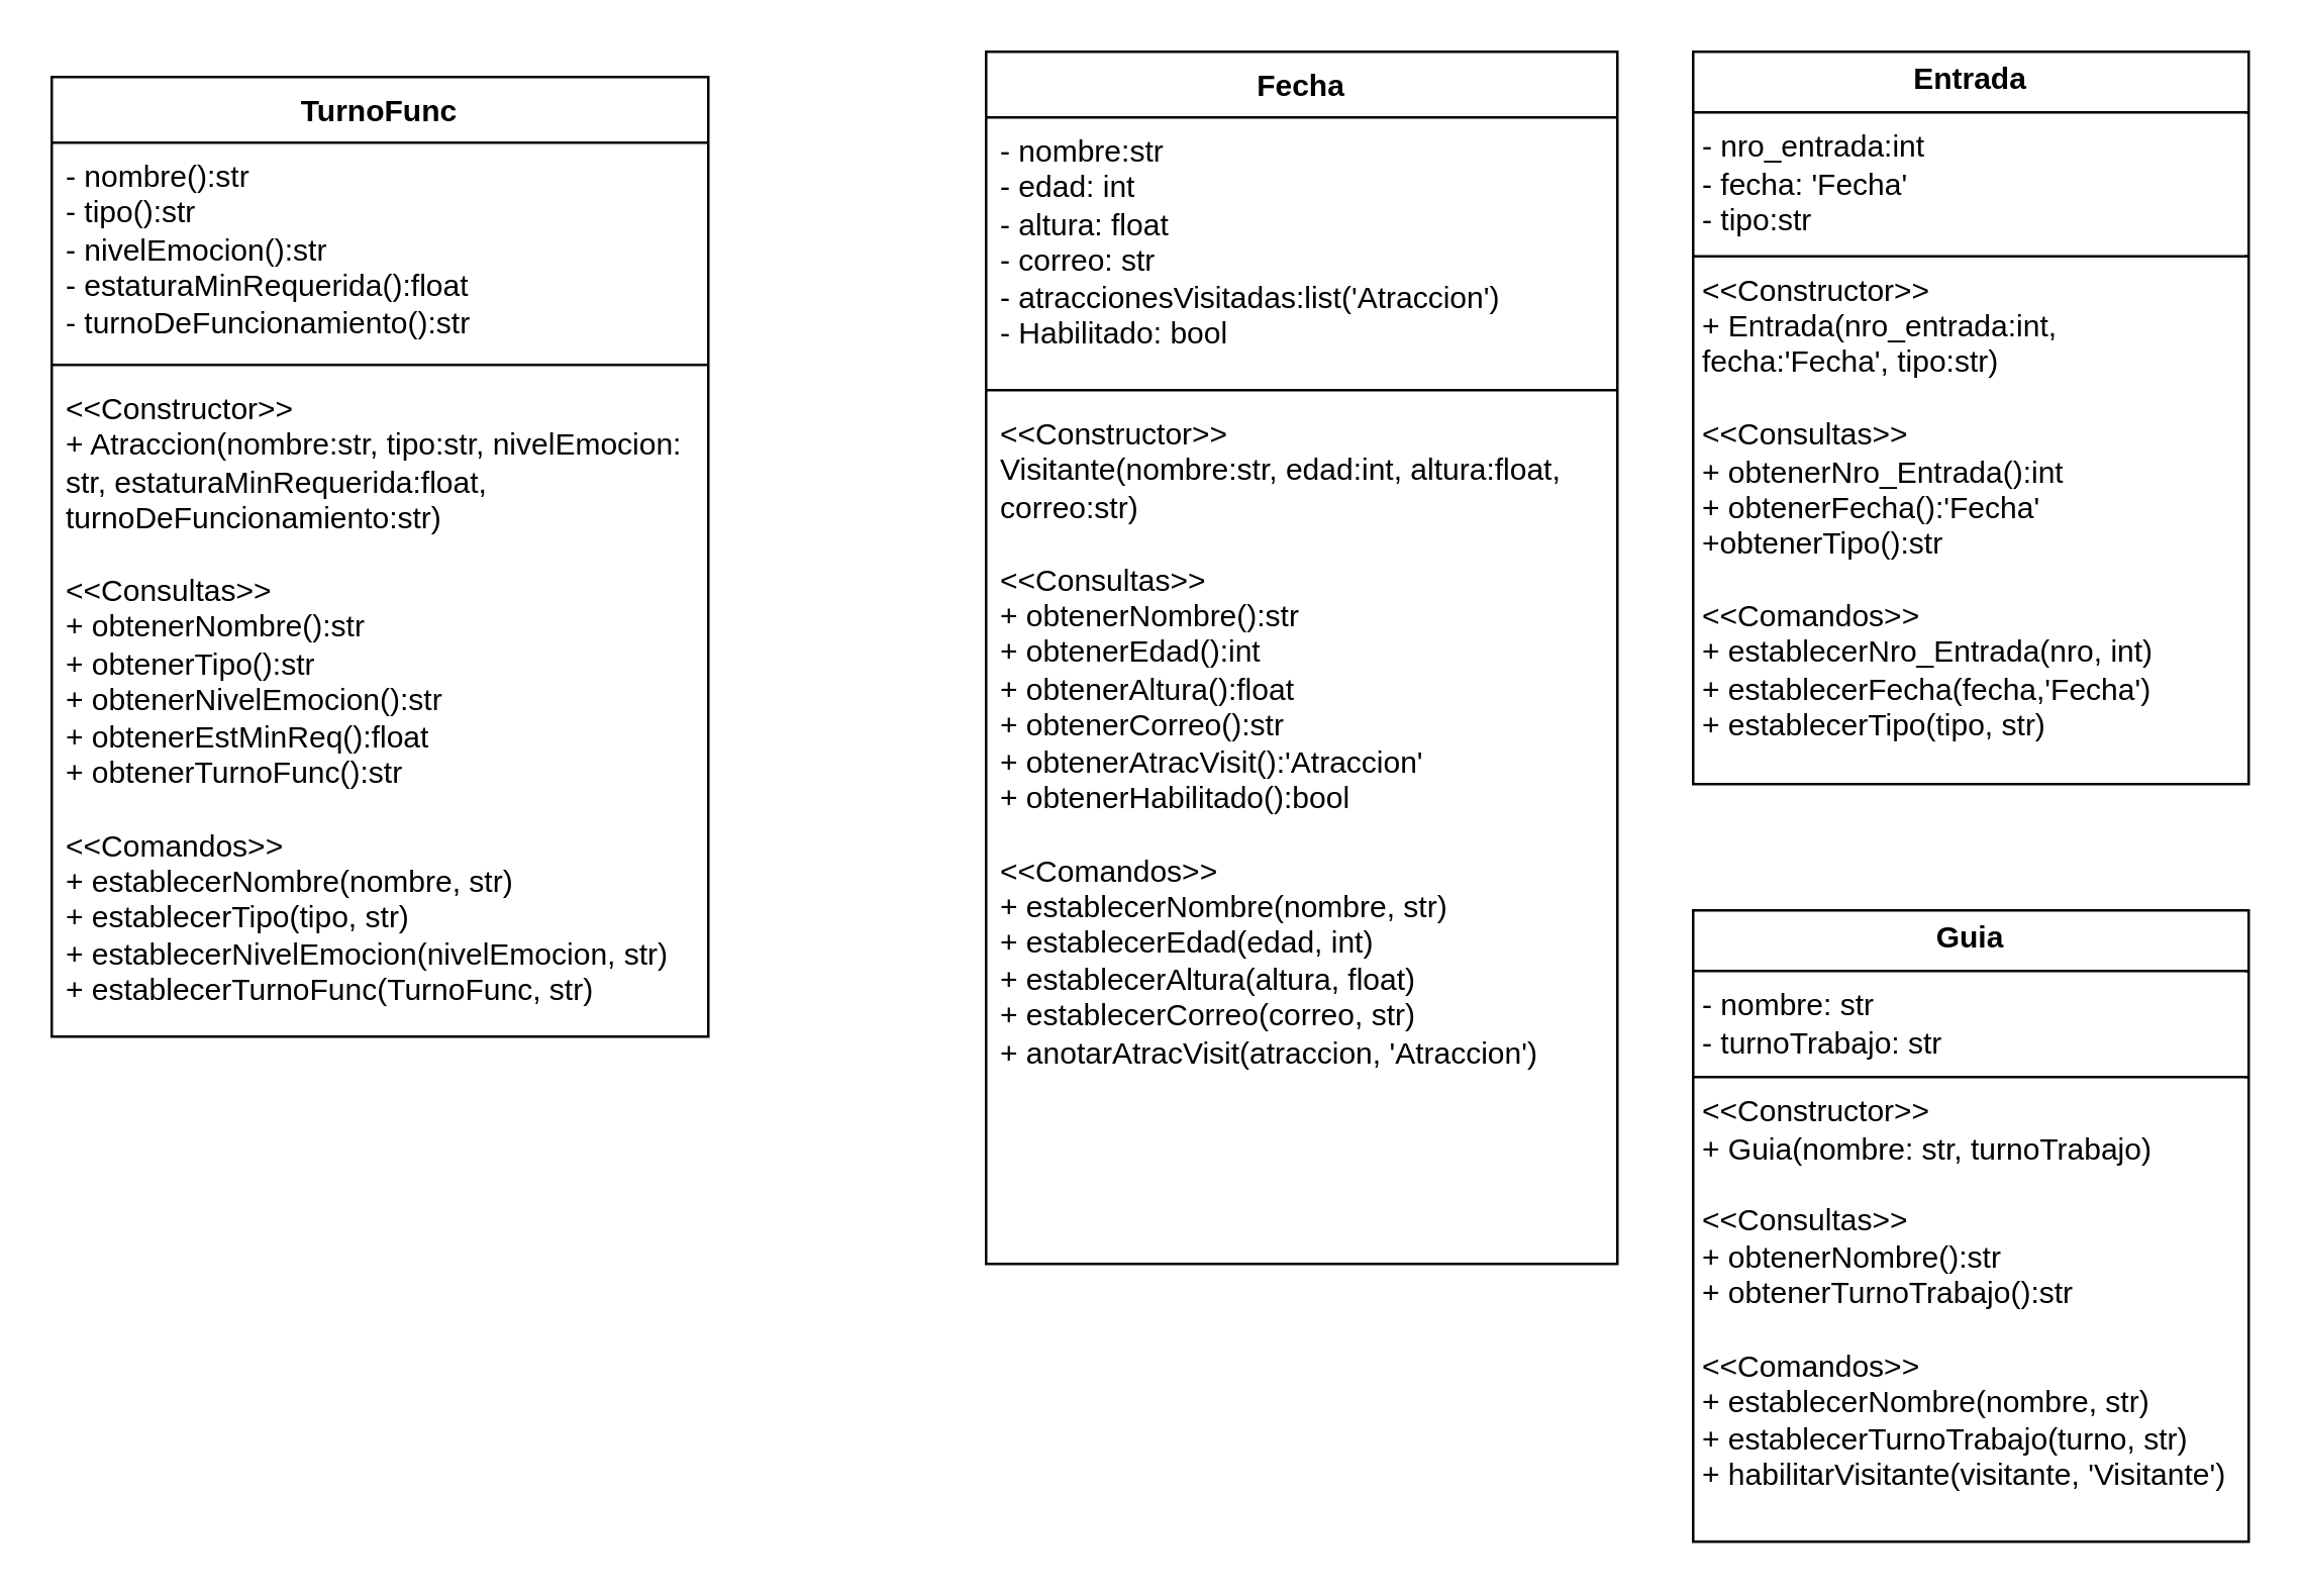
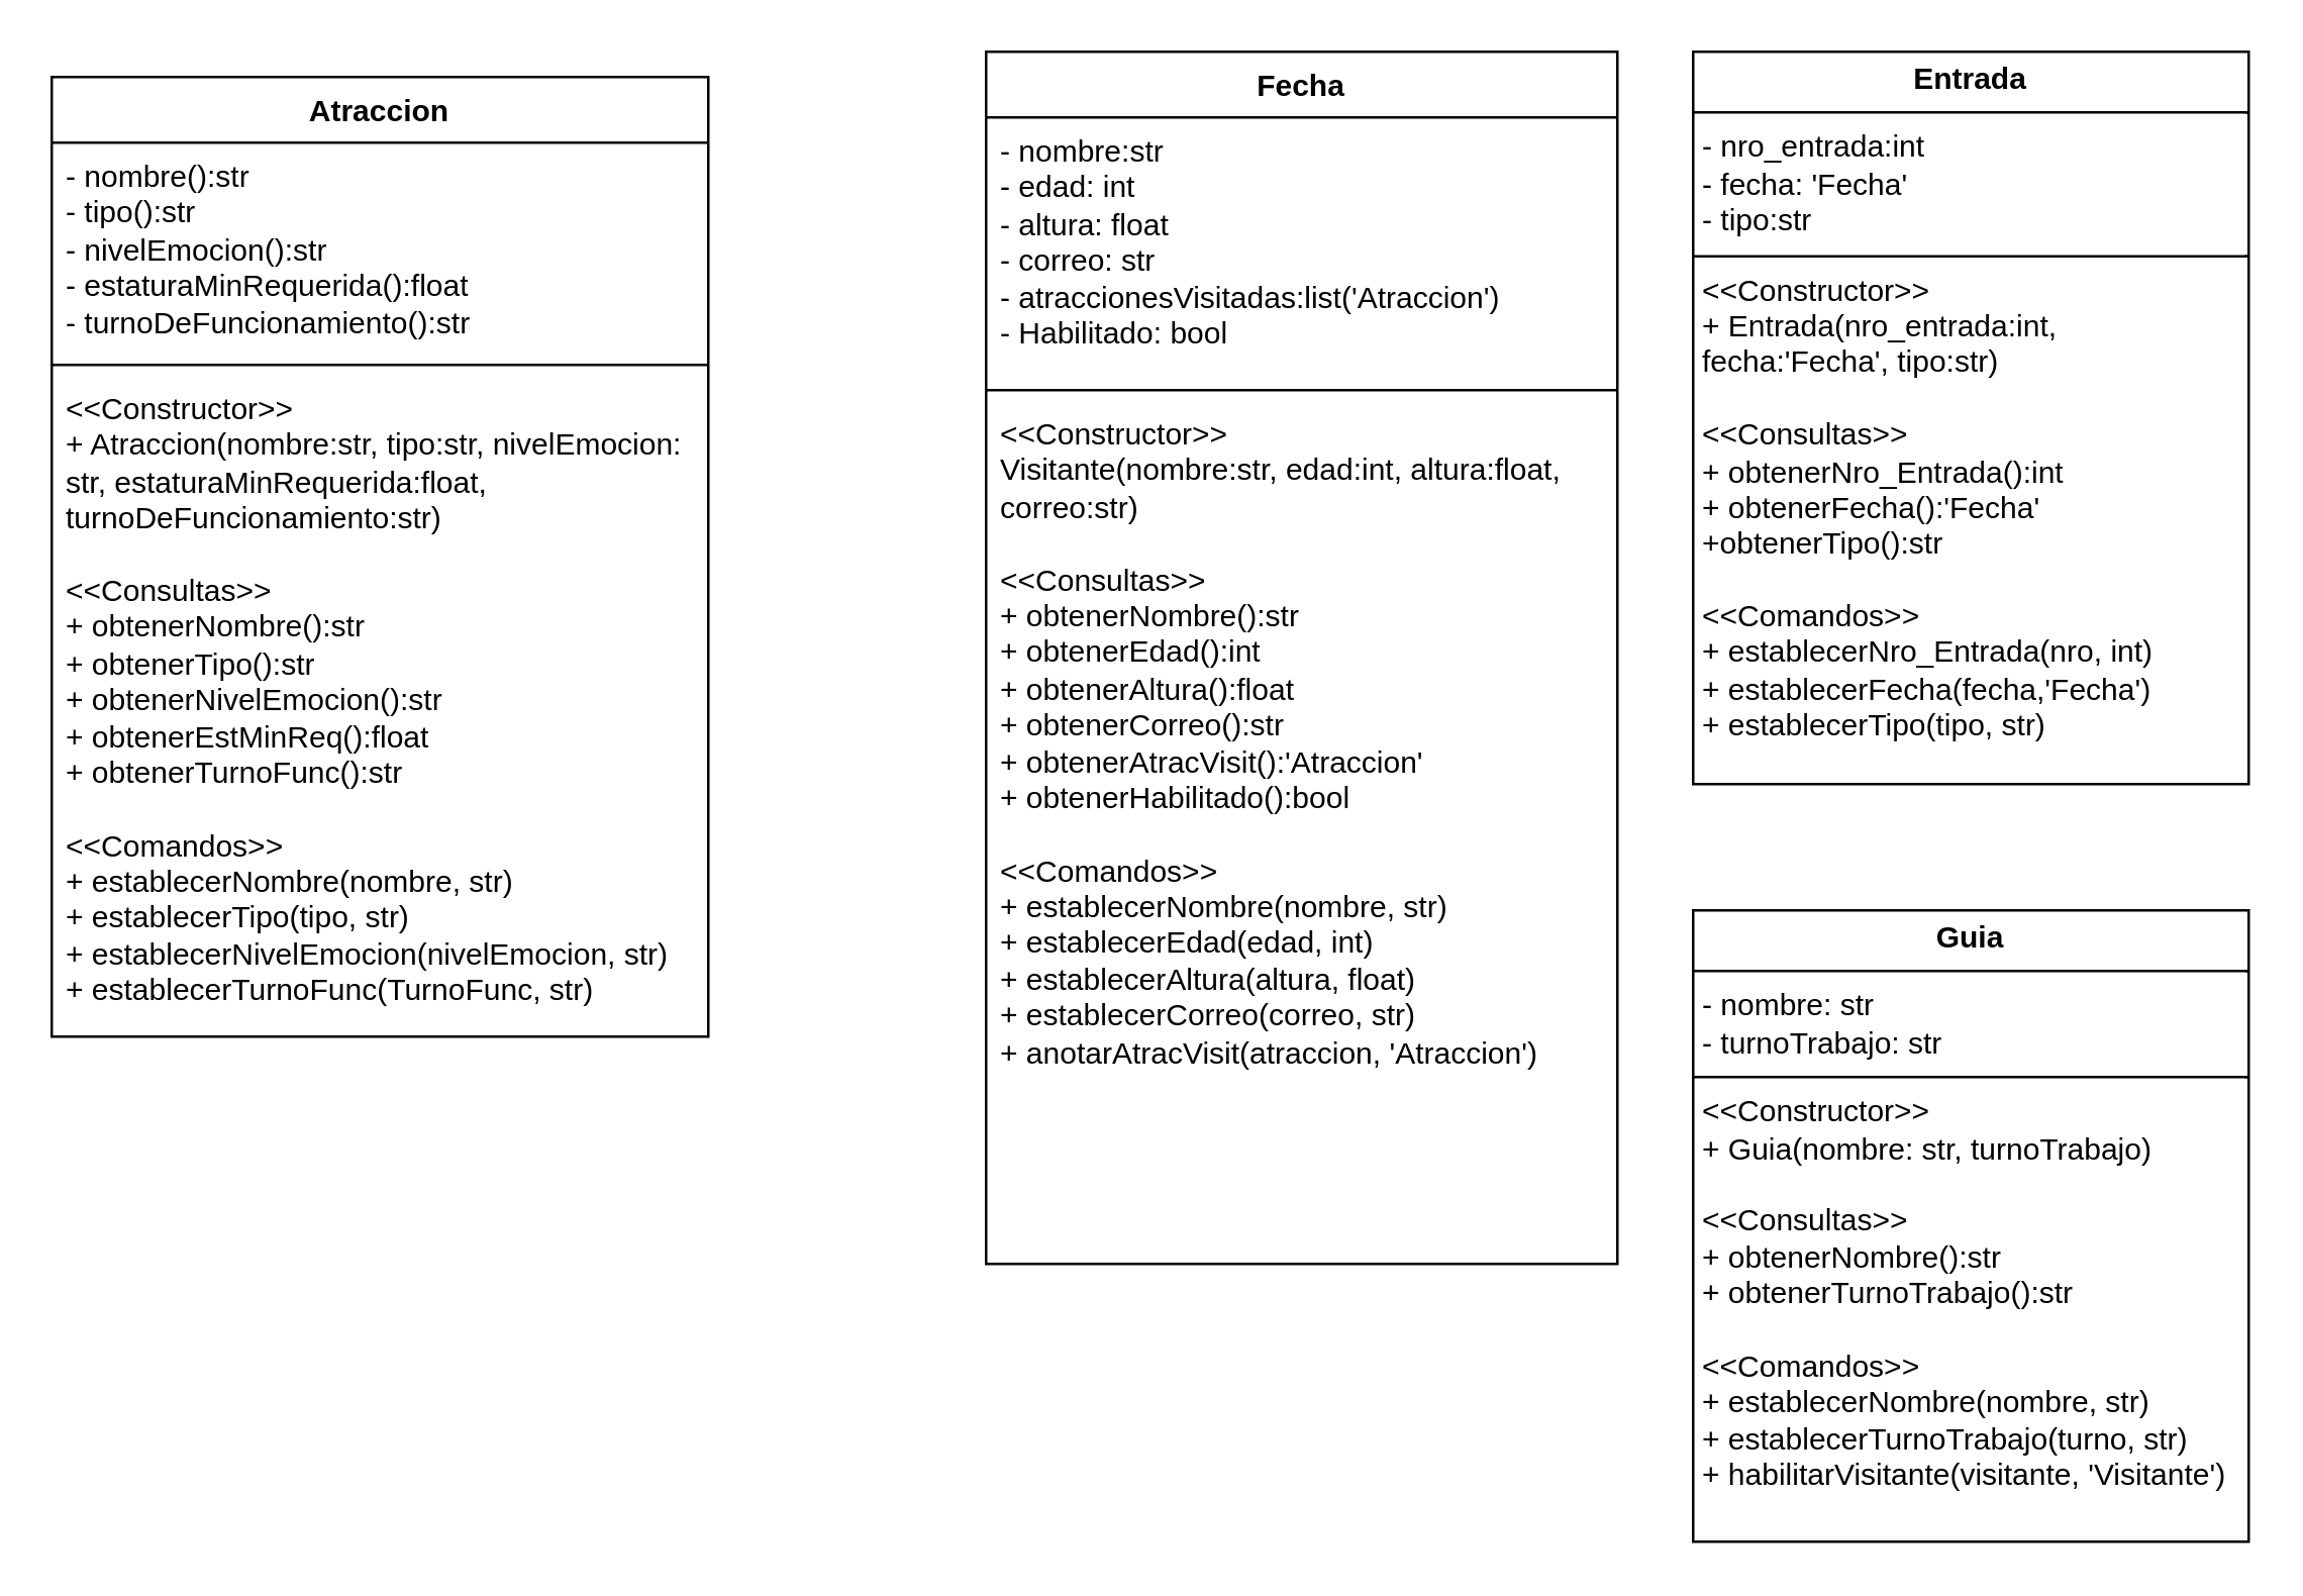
  <mxCell id="0" />
  <mxCell id="1" parent="0" />
  <mxCell id="2" value="&lt;p style=&quot;margin:0px;margin-top:4px;text-align:center;&quot;&gt;&lt;b&gt;Entrada&lt;/b&gt;&lt;/p&gt;&lt;hr size=&quot;1&quot; style=&quot;border-style:solid;&quot;&gt;&lt;p style=&quot;margin:0px;margin-left:4px;&quot;&gt;- nro_entrada:int&lt;/p&gt;&lt;p style=&quot;margin:0px;margin-left:4px;&quot;&gt;- fecha: 'Fecha'&lt;/p&gt;&lt;p style=&quot;margin:0px;margin-left:4px;&quot;&gt;- tipo:str&lt;/p&gt;&lt;hr size=&quot;1&quot; style=&quot;border-style:solid;&quot;&gt;&lt;p style=&quot;margin:0px;margin-left:4px;&quot;&gt;&amp;lt;&amp;lt;Constructor&amp;gt;&amp;gt;&lt;/p&gt;&lt;p style=&quot;margin:0px;margin-left:4px;&quot;&gt;+ Entrada(nro_entrada:int, fecha:'Fecha', tipo:str)&lt;/p&gt;&lt;p style=&quot;margin:0px;margin-left:4px;&quot;&gt;&lt;br&gt;&lt;/p&gt;&lt;p style=&quot;margin:0px;margin-left:4px;&quot;&gt;&amp;lt;&amp;lt;Consultas&amp;gt;&amp;gt;&lt;/p&gt;&lt;p style=&quot;margin:0px;margin-left:4px;&quot;&gt;+ obtenerNro_Entrada():int&lt;/p&gt;&lt;p style=&quot;margin:0px;margin-left:4px;&quot;&gt;+ obtenerFecha():'Fecha'&lt;/p&gt;&lt;p style=&quot;margin:0px;margin-left:4px;&quot;&gt;+obtenerTipo():str&lt;/p&gt;&lt;p style=&quot;margin:0px;margin-left:4px;&quot;&gt;&lt;br&gt;&lt;/p&gt;&lt;p style=&quot;margin:0px;margin-left:4px;&quot;&gt;&amp;lt;&amp;lt;Comandos&amp;gt;&amp;gt;&lt;/p&gt;&lt;p style=&quot;margin:0px;margin-left:4px;&quot;&gt;+ establecerNro_Entrada(nro, int)&lt;/p&gt;&lt;p style=&quot;margin:0px;margin-left:4px;&quot;&gt;+ establecerFecha(fecha,'Fecha')&lt;/p&gt;&lt;p style=&quot;margin:0px;margin-left:4px;&quot;&gt;+ establecerTipo(tipo, str)&lt;/p&gt;" style="verticalAlign=top;align=left;overflow=fill;html=1;whiteSpace=wrap;" parent="1" vertex="1"><mxGeometry x="670" y="20" width="220" height="290" as="geometry" /></mxCell>
  <mxCell id="3" value="&lt;p style=&quot;margin:0px;margin-top:4px;text-align:center;&quot;&gt;&lt;b&gt;Guia&lt;/b&gt;&lt;/p&gt;&lt;hr size=&quot;1&quot; style=&quot;border-style:solid;&quot;&gt;&lt;p style=&quot;margin:0px;margin-left:4px;&quot;&gt;- nombre: str&lt;/p&gt;&lt;p style=&quot;margin:0px;margin-left:4px;&quot;&gt;- turnoTrabajo: str&lt;/p&gt;&lt;hr size=&quot;1&quot; style=&quot;border-style:solid;&quot;&gt;&lt;p style=&quot;margin:0px;margin-left:4px;&quot;&gt;&amp;lt;&amp;lt;Constructor&amp;gt;&amp;gt;&lt;/p&gt;&lt;p style=&quot;margin:0px;margin-left:4px;&quot;&gt;+ Guia(nombre: str, turnoTrabajo)&lt;/p&gt;&lt;p style=&quot;margin:0px;margin-left:4px;&quot;&gt;&lt;br&gt;&lt;/p&gt;&lt;p style=&quot;margin:0px;margin-left:4px;&quot;&gt;&amp;lt;&amp;lt;Consultas&amp;gt;&amp;gt;&lt;/p&gt;&lt;p style=&quot;margin:0px;margin-left:4px;&quot;&gt;+ obtenerNombre():str&lt;/p&gt;&lt;p style=&quot;margin:0px;margin-left:4px;&quot;&gt;+ obtenerTurnoTrabajo():str&lt;/p&gt;&lt;p style=&quot;margin:0px;margin-left:4px;&quot;&gt;&lt;br&gt;&lt;/p&gt;&lt;p style=&quot;margin:0px;margin-left:4px;&quot;&gt;&amp;lt;&amp;lt;Comandos&amp;gt;&amp;gt;&lt;/p&gt;&lt;p style=&quot;margin:0px;margin-left:4px;&quot;&gt;+ establecerNombre(nombre, str)&lt;/p&gt;&lt;p style=&quot;margin:0px;margin-left:4px;&quot;&gt;+ establecerTurnoTrabajo(turno, str)&lt;/p&gt;&lt;p style=&quot;margin:0px;margin-left:4px;&quot;&gt;+ habilitarVisitante(visitante, 'Visitante'&lt;span style=&quot;background-color: initial;&quot;&gt;)&lt;/span&gt;&lt;/p&gt;&lt;p style=&quot;margin:0px;margin-left:4px;&quot;&gt;&lt;br&gt;&lt;/p&gt;" style="verticalAlign=top;align=left;overflow=fill;html=1;whiteSpace=wrap;" parent="1" vertex="1"><mxGeometry x="670" y="360" width="220" height="250" as="geometry" /></mxCell>
- <mxCell id="4" value="TurnoFunc" style="swimlane;fontStyle=1;align=center;verticalAlign=top;childLayout=stackLayout;horizontal=1;startSize=26;horizontalStack=0;resizeParent=1;resizeParentMax=0;resizeLast=0;collapsible=1;marginBottom=0;whiteSpace=wrap;html=1;" parent="1" vertex="1"><mxGeometry x="20" y="30" width="260" height="380" as="geometry" /></mxCell>
+ <mxCell id="4" value="Atraccion" style="swimlane;fontStyle=1;align=center;verticalAlign=top;childLayout=stackLayout;horizontal=1;startSize=26;horizontalStack=0;resizeParent=1;resizeParentMax=0;resizeLast=0;collapsible=1;marginBottom=0;whiteSpace=wrap;html=1;" parent="1" vertex="1"><mxGeometry x="20" y="30" width="260" height="380" as="geometry" /></mxCell>
  <mxCell id="5" value="- nombre():str&lt;div&gt;- tipo():str&lt;/div&gt;&lt;div&gt;- nivelEmocion():str&lt;/div&gt;&lt;div&gt;- estaturaMinRequerida():float&lt;/div&gt;&lt;div&gt;- turnoDeFuncionamiento():str&lt;/div&gt;" style="text;strokeColor=none;fillColor=none;align=left;verticalAlign=top;spacingLeft=4;spacingRight=4;overflow=hidden;rotatable=0;points=[[0,0.5],[1,0.5]];portConstraint=eastwest;whiteSpace=wrap;html=1;" parent="4" vertex="1"><mxGeometry y="26" width="260" height="84" as="geometry" /></mxCell>
  <mxCell id="6" value="" style="line;strokeWidth=1;fillColor=none;align=left;verticalAlign=middle;spacingTop=-1;spacingLeft=3;spacingRight=3;rotatable=0;labelPosition=right;points=[];portConstraint=eastwest;strokeColor=inherit;" parent="4" vertex="1"><mxGeometry y="110" width="260" height="8" as="geometry" /></mxCell>
  <mxCell id="7" value="&amp;lt;&amp;lt;Constructor&amp;gt;&amp;gt;&lt;div&gt;+ Atraccion(nombre:str, tipo:str, nivelEmocion: str, estaturaMinRequerida:float, turnoDeFuncionamiento:str)&lt;/div&gt;&lt;div&gt;&lt;br&gt;&lt;/div&gt;&lt;div&gt;&amp;lt;&amp;lt;Consultas&amp;gt;&amp;gt;&lt;/div&gt;&lt;div&gt;+ obtenerNombre():str&lt;/div&gt;&lt;div&gt;+ obtenerTipo():str&lt;/div&gt;&lt;div&gt;+ obtenerNivelEmocion():str&lt;/div&gt;&lt;div&gt;+ obtenerEstMinReq():float&lt;/div&gt;&lt;div&gt;+ obtenerTurnoFunc():str&lt;/div&gt;&lt;div&gt;&lt;br&gt;&lt;/div&gt;&lt;div&gt;&amp;lt;&amp;lt;Comandos&amp;gt;&amp;gt;&lt;/div&gt;&lt;div&gt;+ establecerNombre(nombre, str)&lt;/div&gt;&lt;div&gt;+ establecerTipo(tipo, str)&lt;/div&gt;&lt;div&gt;+ establecerNivelEmocion(nivelEmocion, str)&lt;/div&gt;&lt;div&gt;+ establecerTurnoFunc(TurnoFunc, str)&lt;/div&gt;" style="text;strokeColor=none;fillColor=none;align=left;verticalAlign=top;spacingLeft=4;spacingRight=4;overflow=hidden;rotatable=0;points=[[0,0.5],[1,0.5]];portConstraint=eastwest;whiteSpace=wrap;html=1;" parent="4" vertex="1"><mxGeometry y="118" width="260" height="262" as="geometry" /></mxCell>
  <mxCell id="8" value="Fecha" style="swimlane;fontStyle=1;align=center;verticalAlign=top;childLayout=stackLayout;horizontal=1;startSize=26;horizontalStack=0;resizeParent=1;resizeParentMax=0;resizeLast=0;collapsible=1;marginBottom=0;whiteSpace=wrap;html=1;" vertex="1" parent="1"><mxGeometry x="390" y="20" width="250" height="480" as="geometry" /></mxCell>
  <mxCell id="9" value="- nombre:str&lt;div&gt;- edad: int&lt;/div&gt;&lt;div&gt;- altura: float&lt;/div&gt;&lt;div&gt;- correo: str&lt;/div&gt;&lt;div&gt;- atraccionesVisitadas:list('Atraccion')&lt;/div&gt;&lt;div&gt;- Habilitado: bool&lt;/div&gt;" style="text;strokeColor=none;fillColor=none;align=left;verticalAlign=top;spacingLeft=4;spacingRight=4;overflow=hidden;rotatable=0;points=[[0,0.5],[1,0.5]];portConstraint=eastwest;whiteSpace=wrap;html=1;" vertex="1" parent="8"><mxGeometry y="26" width="250" height="104" as="geometry" /></mxCell>
  <mxCell id="10" value="" style="line;strokeWidth=1;fillColor=none;align=left;verticalAlign=middle;spacingTop=-1;spacingLeft=3;spacingRight=3;rotatable=0;labelPosition=right;points=[];portConstraint=eastwest;strokeColor=inherit;" vertex="1" parent="8"><mxGeometry y="130" width="250" height="8" as="geometry" /></mxCell>
  <mxCell id="11" value="&amp;lt;&amp;lt;Constructor&amp;gt;&amp;gt;&lt;div&gt;Visitante(nombre:str, edad:int, altura:float, correo:str)&lt;/div&gt;&lt;div&gt;&lt;br&gt;&lt;/div&gt;&lt;div&gt;&amp;lt;&amp;lt;Consultas&amp;gt;&amp;gt;&lt;/div&gt;&lt;div&gt;+ obtenerNombre():str&lt;/div&gt;&lt;div&gt;+ obtenerEdad():int&lt;/div&gt;&lt;div&gt;+ obtenerAltura():float&lt;/div&gt;&lt;div&gt;+ obtenerCorreo():str&lt;/div&gt;&lt;div&gt;+ obtenerAtracVisit():'Atraccion'&lt;/div&gt;&lt;div&gt;+ obtenerHabilitado():bool&lt;/div&gt;&lt;div&gt;&lt;br&gt;&lt;/div&gt;&lt;div&gt;&amp;lt;&amp;lt;Comandos&amp;gt;&amp;gt;&lt;/div&gt;&lt;div&gt;+ establecerNombre(nombre, str)&lt;/div&gt;&lt;div&gt;+ establecerEdad(edad, int)&lt;/div&gt;&lt;div&gt;+ establecerAltura(altura, float)&lt;/div&gt;&lt;div&gt;+ establecerCorreo(correo, str)&lt;/div&gt;&lt;div&gt;+ anotarAtracVisit(atraccion, 'Atraccion')&lt;/div&gt;&lt;div&gt;&lt;br&gt;&lt;/div&gt;" style="text;strokeColor=none;fillColor=none;align=left;verticalAlign=top;spacingLeft=4;spacingRight=4;overflow=hidden;rotatable=0;points=[[0,0.5],[1,0.5]];portConstraint=eastwest;whiteSpace=wrap;html=1;" vertex="1" parent="8"><mxGeometry y="138" width="250" height="342" as="geometry" /></mxCell>
